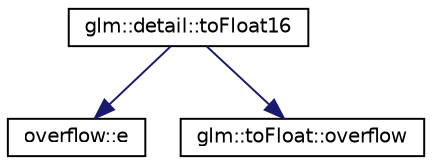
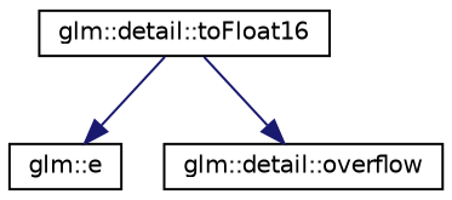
  digraph {
    rankdir=TB
    node [color=black fillcolor=white fontname=Helvetica fontsize=10 shape=record style=filled]
    edge [color=midnightblue fontname=Helvetica fontsize=10 labelfontname=Helvetica labelfontsize=10 style=solid]
    n1 [height=0.2 label="glm::detail::toFloat16" width=0.4]
-   n2 [height=0.2 label="overflow::e" width=0.4]
-   n3 [height=0.2 label="glm::toFloat::overflow" width=0.4]
+   n2 [height=0.2 label="glm::e" width=0.4]
+   n3 [height=0.2 label="glm::detail::overflow" width=0.4]
    n1 -> n2
    n1 -> n3
  }
